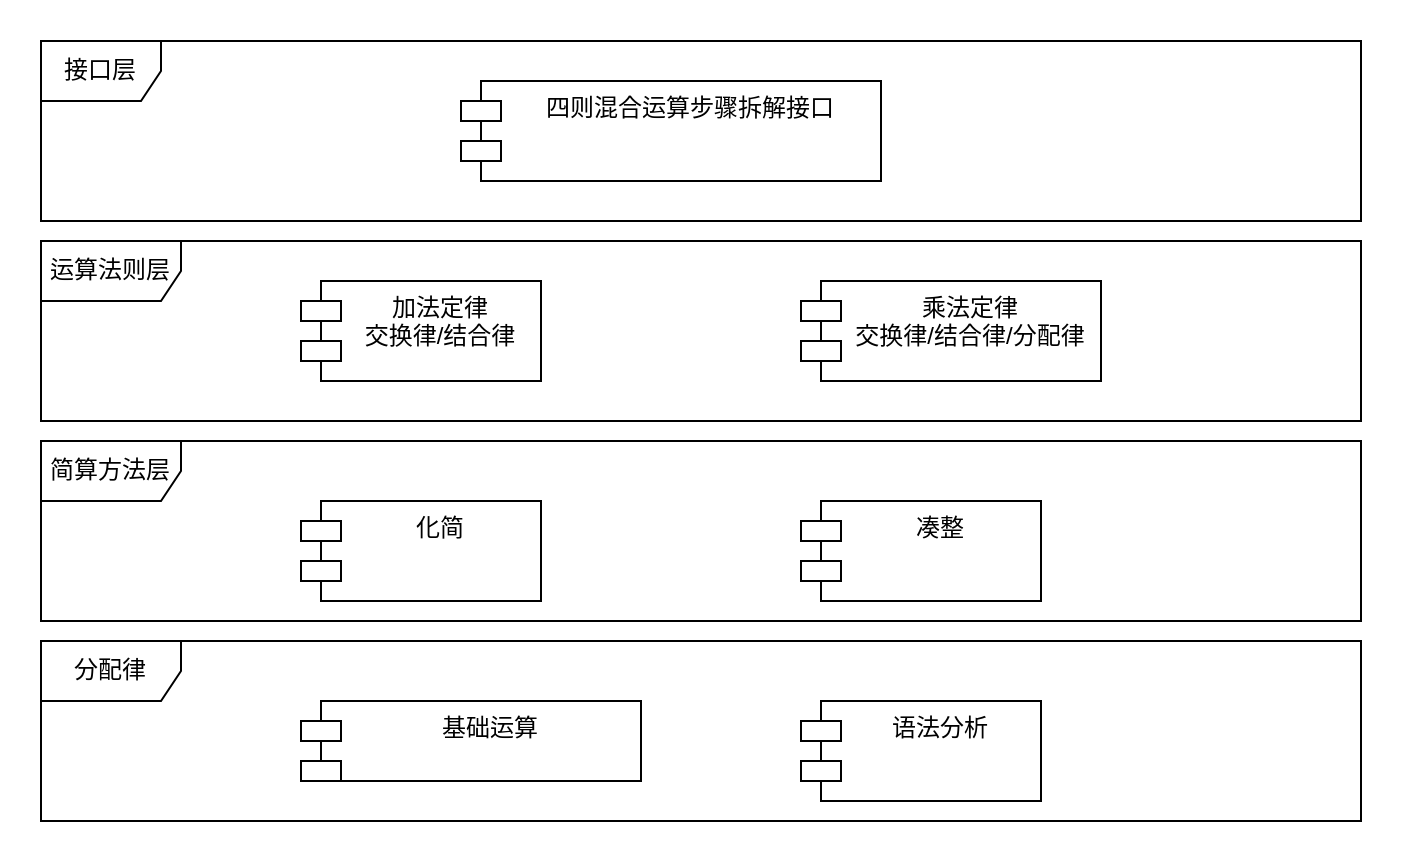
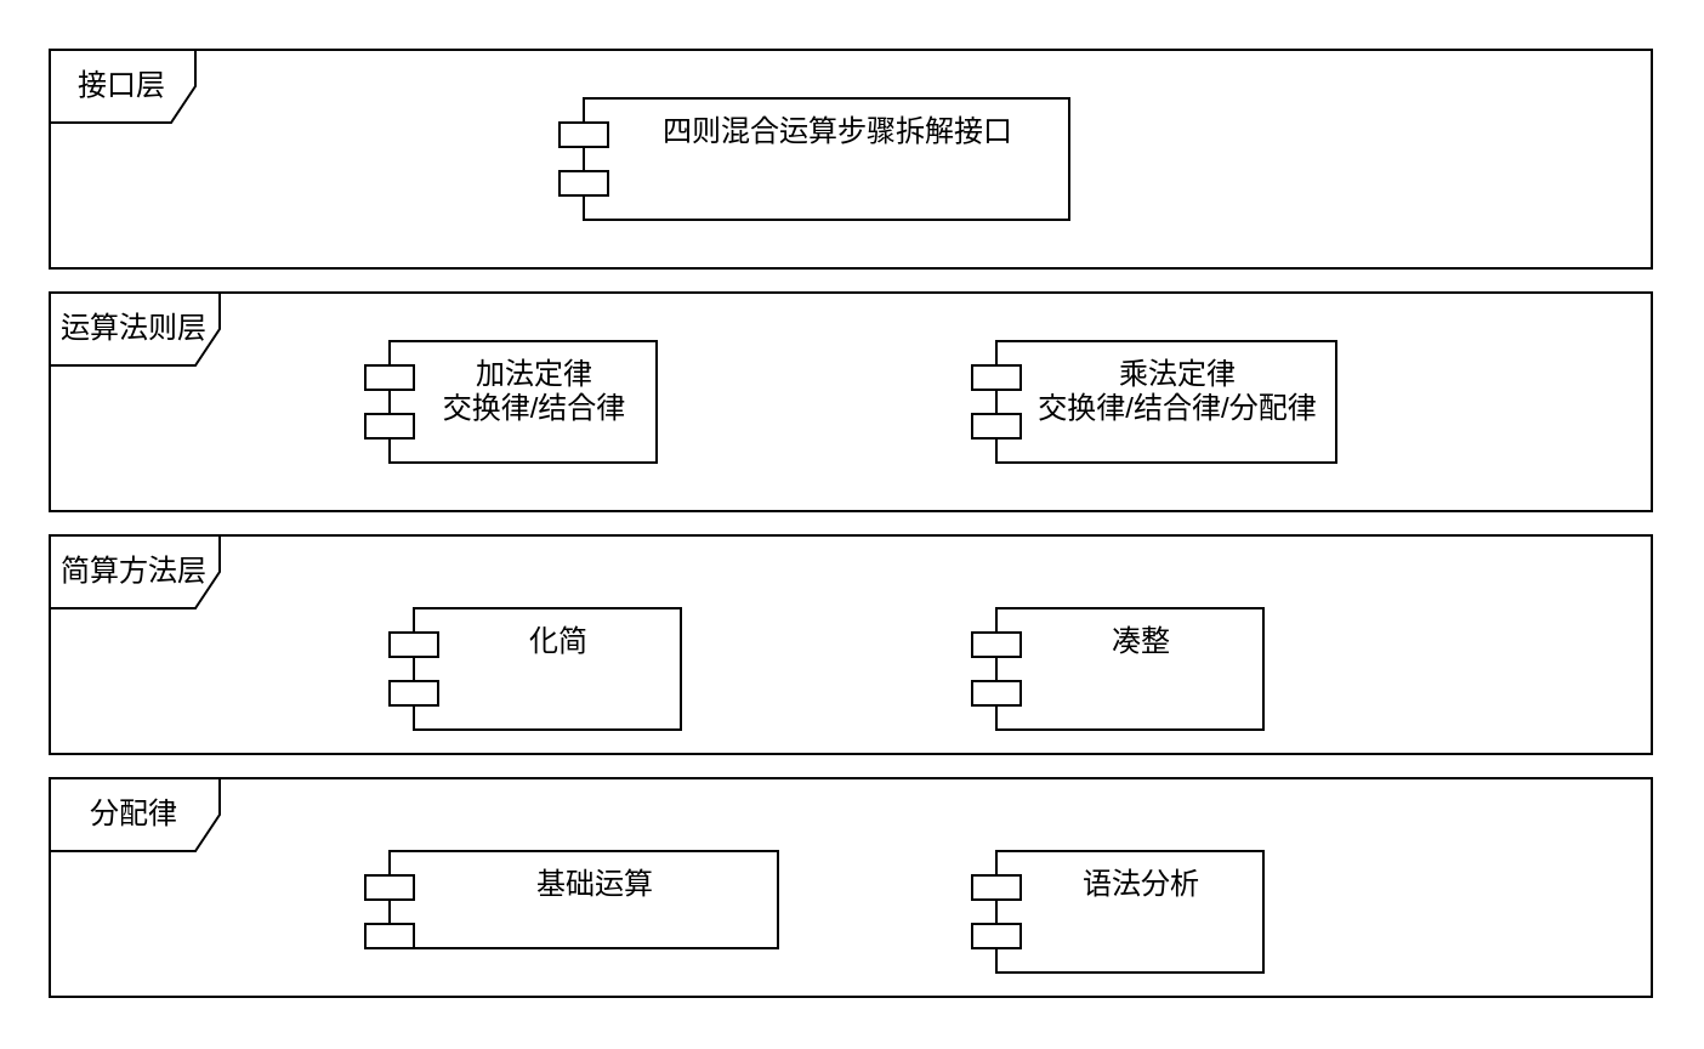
  <mxCell id="0" />
  <mxCell id="1" parent="0" />
  <mxCell id="2" value="接口层" style="shape=umlFrame;whiteSpace=wrap;html=1;" vertex="1" parent="1"><mxGeometry x="20" y="20" width="660" height="90" as="geometry" /></mxCell>
  <mxCell id="3" value="运算法则层" style="shape=umlFrame;whiteSpace=wrap;html=1;width=70;height=30;" vertex="1" parent="1"><mxGeometry x="20" y="120" width="660" height="90" as="geometry" /></mxCell>
  <mxCell id="4" value="简算方法层" style="shape=umlFrame;whiteSpace=wrap;html=1;width=70;height=30;" vertex="1" parent="1"><mxGeometry x="20" y="220" width="660" height="90" as="geometry" /></mxCell>
  <mxCell id="5" value="分配律" style="shape=umlFrame;whiteSpace=wrap;html=1;width=70;height=30;" vertex="1" parent="1"><mxGeometry x="20" y="320" width="660" height="90" as="geometry" /></mxCell>
  <mxCell id="6" value="基础运算" style="shape=module;align=left;spacingLeft=20;align=center;verticalAlign=top;" vertex="1" parent="1"><mxGeometry x="150" y="350" width="170" height="40" as="geometry" /></mxCell>
  <mxCell id="7" value="语法分析" style="shape=module;align=left;spacingLeft=20;align=center;verticalAlign=top;" vertex="1" parent="1"><mxGeometry x="400" y="350" width="120" height="50" as="geometry" /></mxCell>
- <mxCell id="8" value="化简" style="shape=module;align=left;spacingLeft=20;align=center;verticalAlign=top;" vertex="1" parent="1"><mxGeometry x="150" y="250" width="120" height="50" as="geometry" /></mxCell>
+ <mxCell id="8" value="化简" style="shape=module;align=left;spacingLeft=20;align=center;verticalAlign=top;" vertex="1" parent="1"><mxGeometry x="160" y="250" width="120" height="50" as="geometry" /></mxCell>
  <mxCell id="9" value="凑整" style="shape=module;align=left;spacingLeft=20;align=center;verticalAlign=top;" vertex="1" parent="1"><mxGeometry x="400" y="250" width="120" height="50" as="geometry" /></mxCell>
  <mxCell id="10" value="加法定律&#10;交换律/结合律" style="shape=module;align=left;spacingLeft=20;align=center;verticalAlign=top;" vertex="1" parent="1"><mxGeometry x="150" y="140" width="120" height="50" as="geometry" /></mxCell>
  <mxCell id="11" value="乘法定律&#10;交换律/结合律/分配律" style="shape=module;align=left;spacingLeft=20;align=center;verticalAlign=top;" vertex="1" parent="1"><mxGeometry x="400" y="140" width="150" height="50" as="geometry" /></mxCell>
  <mxCell id="12" value="四则混合运算步骤拆解接口" style="shape=module;align=left;spacingLeft=20;align=center;verticalAlign=top;" vertex="1" parent="1"><mxGeometry x="230" y="40" width="210" height="50" as="geometry" /></mxCell>
